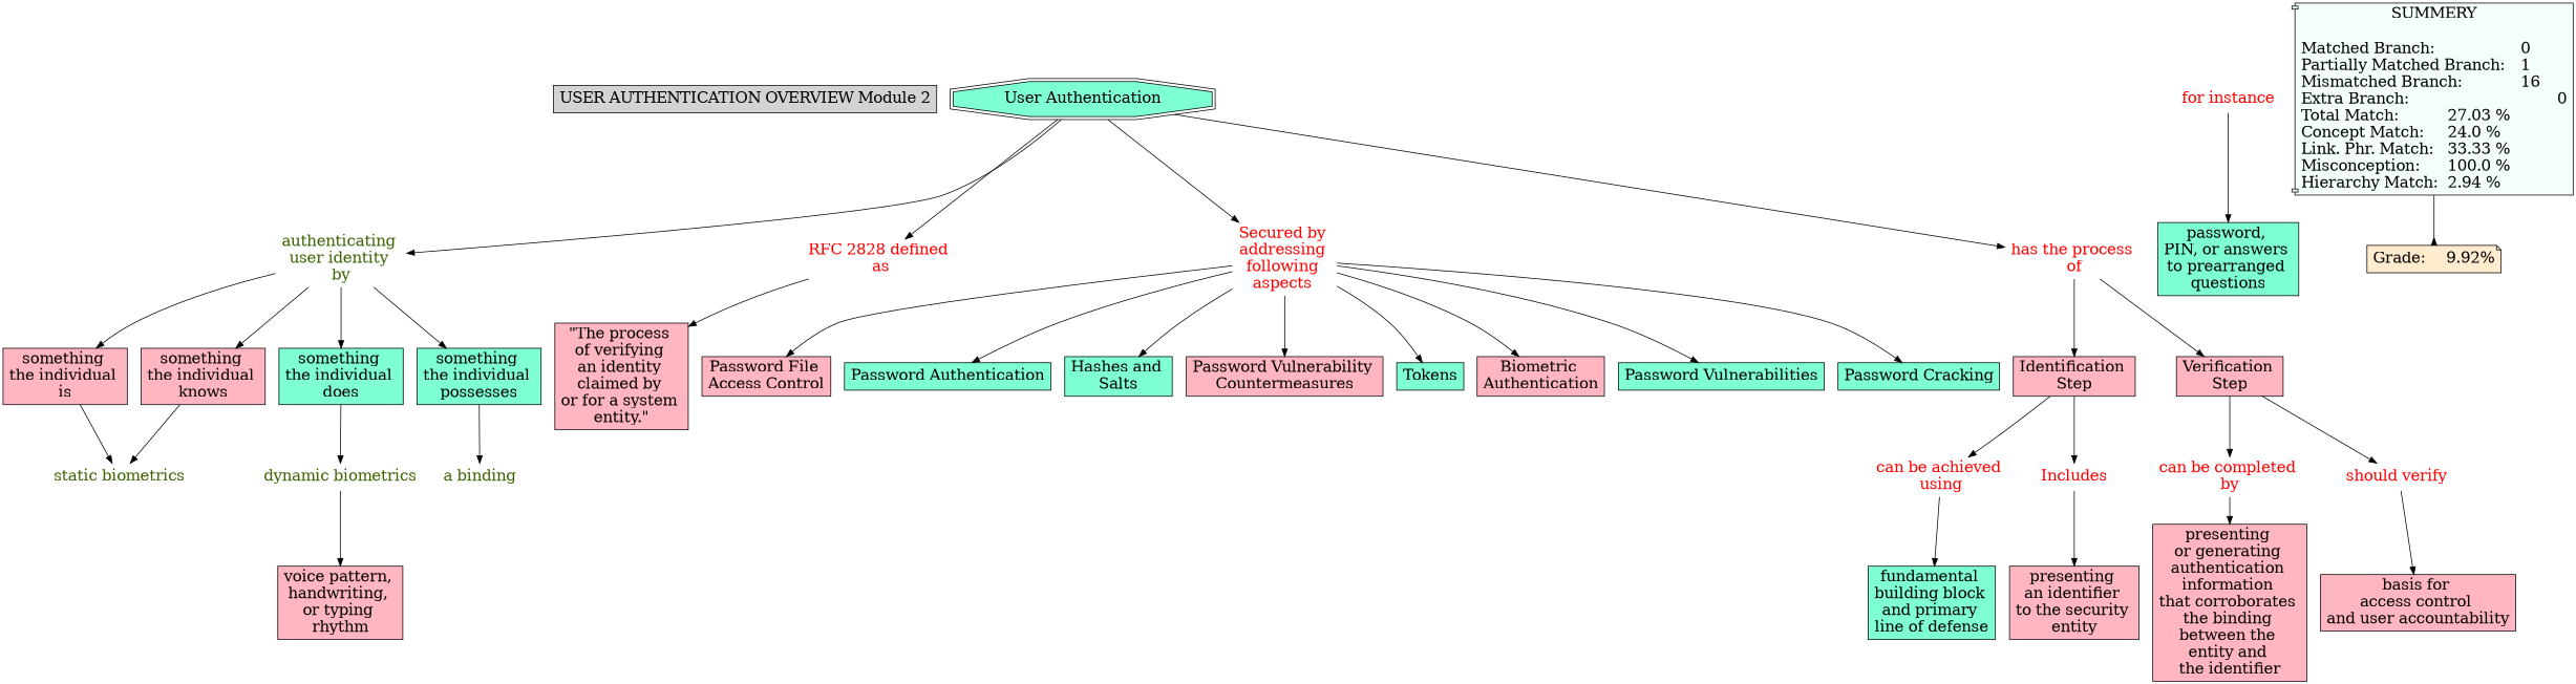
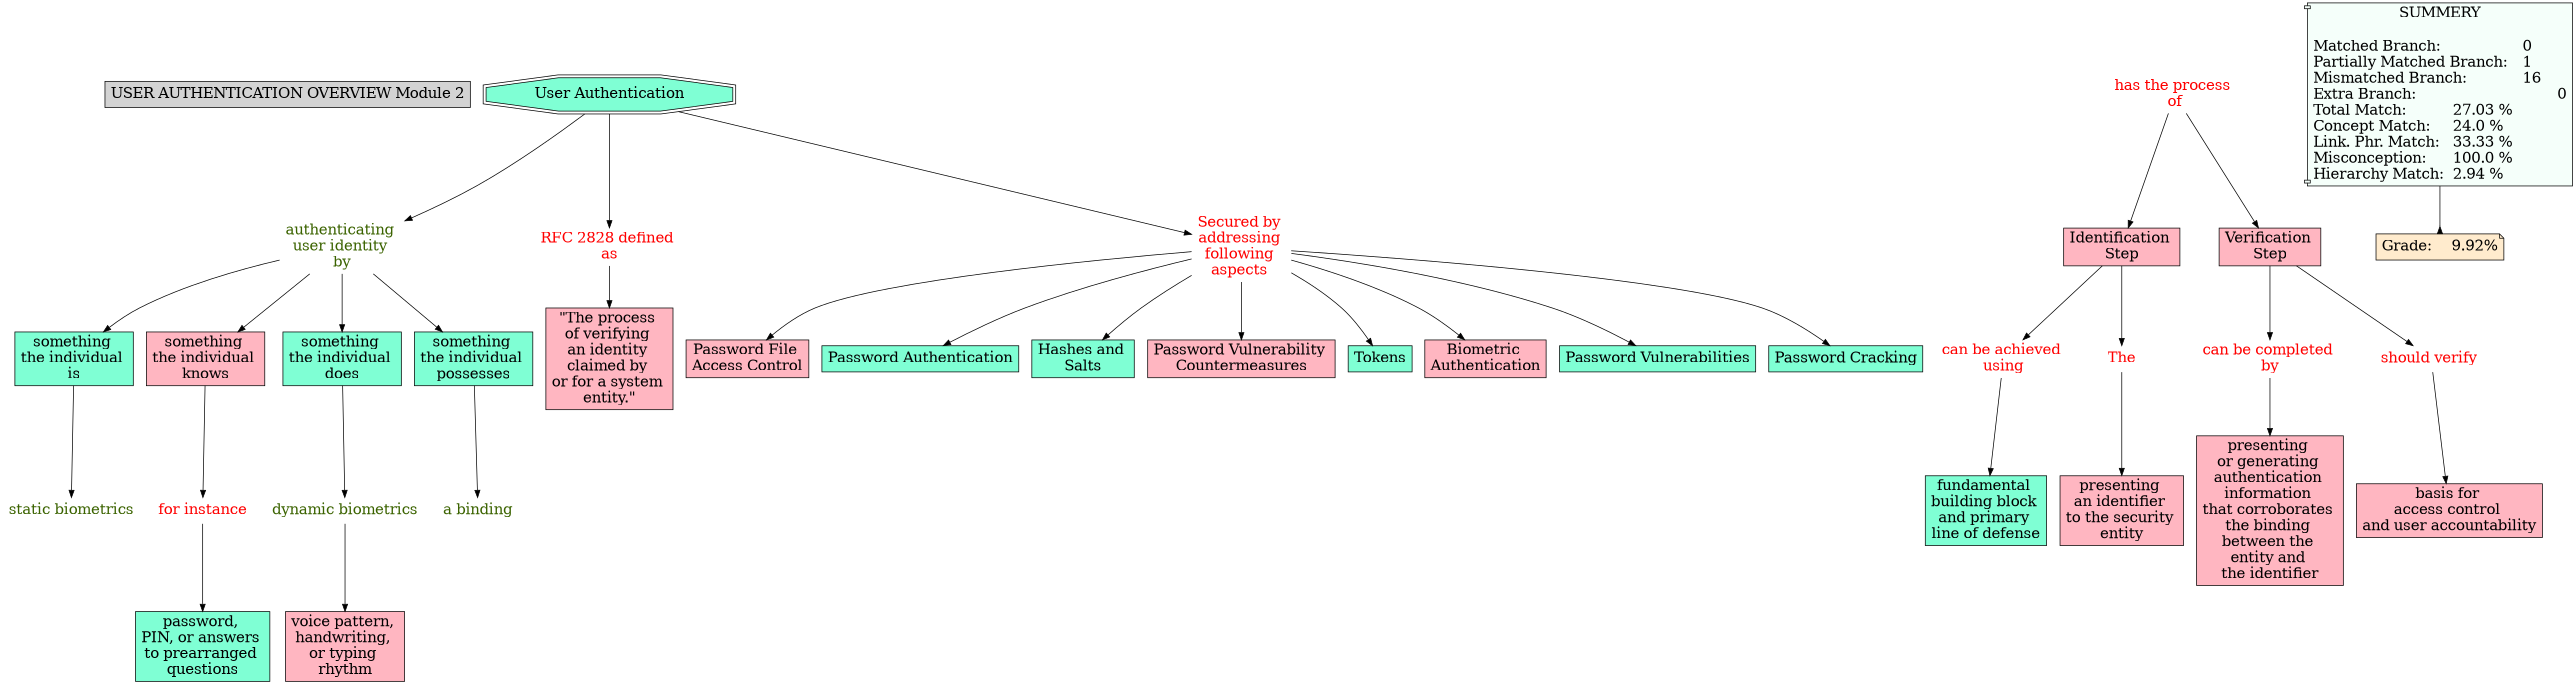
  digraph {
    node [Gsplines=true fontsize=20 shape=rect style=filled]
    edge [constraint=true]
    n1 [label="USER AUTHENTICATION OVERVIEW Module 2"]
    n2 [fontcolor="#3B6300" label="authenticating \nuser identity \nby" shape=none style=""]
-   n3 [fillcolor="#FFB6C1" label="something \nthe individual \nis"]
+   n3 [fillcolor=aquamarine label="something \nthe individual \nis"]
    n4 [fillcolor="#FFB6C1" label="something \nthe individual \nknows"]
    n5 [fillcolor=aquamarine label="something \nthe individual \ndoes"]
    n6 [fillcolor=aquamarine label="something \nthe individual \npossesses"]
    n7 [fontcolor="#3B6300" label="static biometrics\n" shape=none style=""]
    n8 [fontcolor=red label="for instance\n" shape=none style=""]
    n9 [fontcolor="#3B6300" label="dynamic biometrics\n" shape=none style=""]
    n10 [fontcolor="#3B6300" label="a binding" shape=none style=""]
    n11 [fillcolor=aquamarine label="User Authentication\n" shape=doubleoctagon]
    n12 [fontcolor=red label="RFC 2828 defined \nas" shape=none style=""]
    n13 [fontcolor=red label="Secured by \naddressing \nfollowing \naspects " shape=none style=""]
    n14 [fontcolor=red label="has the process \nof" shape=none style=""]
    n15 [fillcolor="#FFB6C1" label="\"The process \nof verifying \nan identity \nclaimed by \nor for a system \nentity.\""]
    n16 [fillcolor="#FFB6C1" label="Password File \nAccess Control\n"]
    n17 [fillcolor=aquamarine label="Password Authentication\n"]
    n18 [fillcolor=aquamarine label="Hashes and \nSalts"]
    n19 [fillcolor="#FFB6C1" label="Password Vulnerability \nCountermeasures"]
    n20 [fillcolor=aquamarine label=Tokens]
    n21 [fillcolor="#FFB6C1" label="Biometric \nAuthentication"]
    n22 [fillcolor=aquamarine label="Password Vulnerabilities\n"]
    n23 [fillcolor=aquamarine label="Password Cracking\n"]
    n24 [fillcolor="#FFB6C1" label="Identification \nStep"]
    n25 [fillcolor="#FFB6C1" label="Verification \nStep"]
    n26 [fontcolor=red label="can be achieved \nusing" shape=none style=""]
    n27 [fillcolor=aquamarine label="fundamental \nbuilding block \nand primary \nline of defense\n"]
-   n28 [fontcolor=red label=Includes shape=none style=""]
+   n28 [fontcolor=red label=The shape=none style=""]
    n29 [fontcolor=red label="can be completed \nby" shape=none style=""]
    n30 [fontcolor=red label="should verify \n" shape=none style=""]
    n31 [fillcolor=aquamarine label="password, \nPIN, or answers \nto prearranged \nquestions"]
    n32 [fillcolor="#FFB6C1" label="presenting \nan identifier \nto the security \nentity"]
    n33 [fillcolor="#FFB6C1" label="voice pattern, \nhandwriting, \nor typing \nrhythm"]
    n34 [fillcolor="#FFB6C1" label="presenting \nor generating \nauthentication \ninformation \nthat corroborates \nthe binding \nbetween the \nentity and \nthe identifier\n"]
    n35 [fillcolor="#FFB6C1" label="basis for \naccess control \nand user accountability\n"]
    n36 [fillcolor="#F5FFFA" label="SUMMERY\n\nMatched Branch:			0\lPartially Matched Branch:	1\lMismatched Branch:		16\lExtra Branch:				0\lTotal Match:		27.03 %\lConcept Match:	24.0 %\lLink. Phr. Match:	33.33 %\lMisconception:	100.0 %\lHierarchy Match:	2.94 %\l" shape=component]
    n37 [fillcolor="#FFEBCD" label="Grade:	9.92%" shape=note]
    n2 -> n3
    n2 -> n4
    n2 -> n5
    n2 -> n6
    n3 -> n7
-   n4 -> n7
+   n4 -> n8
    n5 -> n9
    n6 -> n10
    n8 -> n31
    n9 -> n33
    n11 -> n2
    n11 -> n12
    n11 -> n13
-   n11 -> n14
    n12 -> n15
    n13 -> n16
    n13 -> n17
    n13 -> n18
    n13 -> n19
    n13 -> n20
    n13 -> n21
    n13 -> n22
    n13 -> n23
    n14 -> n24
    n14 -> n25
    n24 -> n26
    n24 -> n28
    n25 -> n29
    n25 -> n30
    n26 -> n27
    n28 -> n32
    n29 -> n34
    n30 -> n35
    n36 -> n37 [arrowhead=inv color=black]
  }
